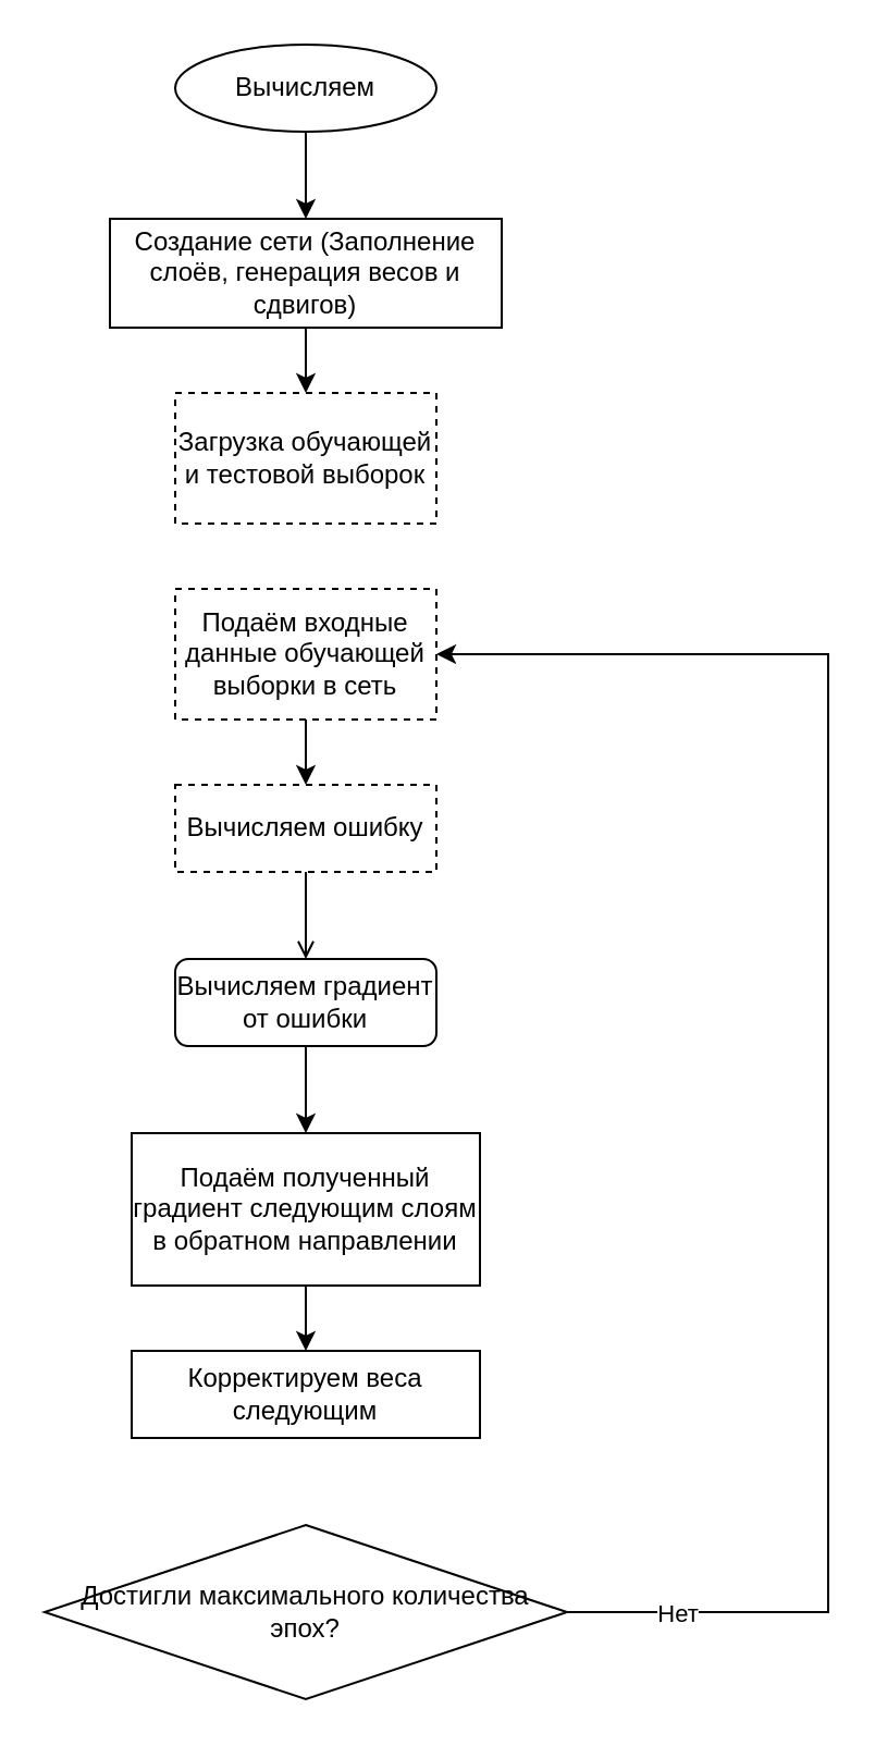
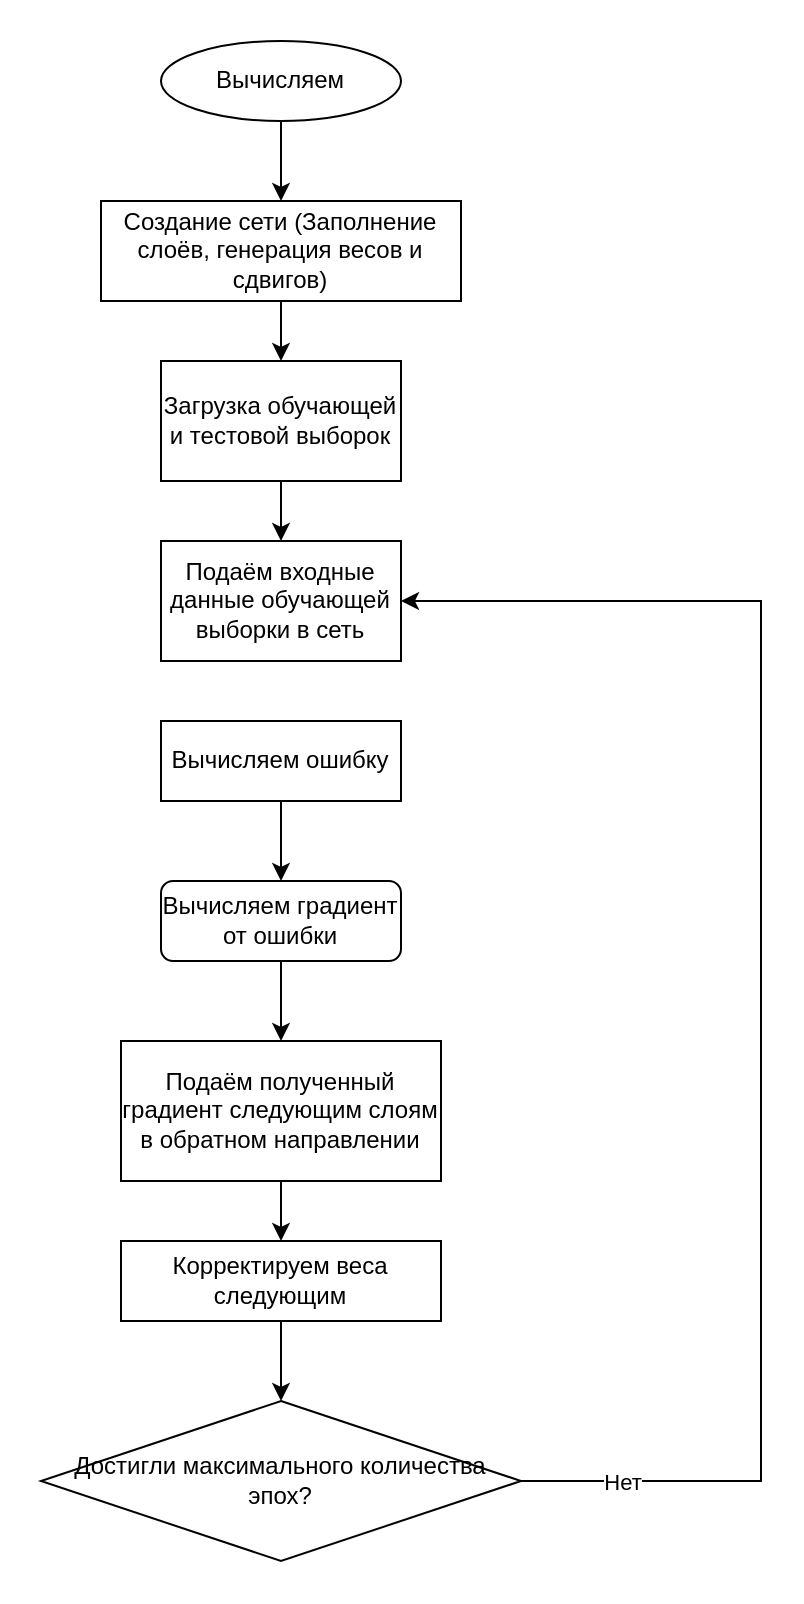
  <mxCell id="0" />
  <mxCell id="1" parent="0" />
  <mxCell id="2" value="" style="edgeStyle=orthogonalEdgeStyle;rounded=0;orthogonalLoop=1;jettySize=auto;html=1;" edge="1" parent="1" source="3" target="5"><mxGeometry relative="1" as="geometry" /></mxCell>
  <mxCell id="3" value="Вычисляем" style="ellipse;whiteSpace=wrap;html=1;" vertex="1" parent="1"><mxGeometry x="80" y="20" width="120" height="40" as="geometry" /></mxCell>
  <mxCell id="4" value="" style="edgeStyle=orthogonalEdgeStyle;rounded=0;orthogonalLoop=1;jettySize=auto;html=1;" edge="1" parent="1" source="5" target="7"><mxGeometry relative="1" as="geometry" /></mxCell>
  <mxCell id="5" value="Создание сети (Заполнение слоёв, генерация весов и сдвигов)" style="rounded=0;whiteSpace=wrap;html=1;" vertex="1" parent="1"><mxGeometry x="50" y="100" width="180" height="50" as="geometry" /></mxCell>
- <mxCell id="7" value="Загрузка обучающей и тестовой выборок" style="rounded=0;whiteSpace=wrap;html=1;dashed=1;" vertex="1" parent="1"><mxGeometry x="80" y="180" width="120" height="60" as="geometry" /></mxCell>
- <mxCell id="8" value="" style="edgeStyle=orthogonalEdgeStyle;rounded=0;orthogonalLoop=1;jettySize=auto;html=1;" edge="1" parent="1" source="9" target="11"><mxGeometry relative="1" as="geometry" /></mxCell>
- <mxCell id="9" value="Подаём входные данные обучающей выборки в сеть" style="rounded=0;whiteSpace=wrap;html=1;dashed=1;" vertex="1" parent="1"><mxGeometry x="80" y="270" width="120" height="60" as="geometry" /></mxCell>
- <mxCell id="10" value="" style="edgeStyle=orthogonalEdgeStyle;rounded=0;orthogonalLoop=1;jettySize=auto;html=1;endArrow=open;" edge="1" parent="1" source="11" target="13"><mxGeometry relative="1" as="geometry" /></mxCell>
- <mxCell id="11" value="Вычисляем ошибку" style="rounded=0;whiteSpace=wrap;html=1;dashed=1;" vertex="1" parent="1"><mxGeometry x="80" y="360" width="120" height="40" as="geometry" /></mxCell>
+ <mxCell id="6" value="" style="edgeStyle=orthogonalEdgeStyle;rounded=0;orthogonalLoop=1;jettySize=auto;html=1;" edge="1" parent="1" source="7" target="9"><mxGeometry relative="1" as="geometry" /></mxCell>
+ <mxCell id="7" value="Загрузка обучающей и тестовой выборок" style="rounded=0;whiteSpace=wrap;html=1;" vertex="1" parent="1"><mxGeometry x="80" y="180" width="120" height="60" as="geometry" /></mxCell>
+ <mxCell id="9" value="Подаём входные данные обучающей выборки в сеть" style="rounded=0;whiteSpace=wrap;html=1;" vertex="1" parent="1"><mxGeometry x="80" y="270" width="120" height="60" as="geometry" /></mxCell>
+ <mxCell id="10" value="" style="edgeStyle=orthogonalEdgeStyle;rounded=0;orthogonalLoop=1;jettySize=auto;html=1;" edge="1" parent="1" source="11" target="13"><mxGeometry relative="1" as="geometry" /></mxCell>
+ <mxCell id="11" value="Вычисляем ошибку" style="rounded=0;whiteSpace=wrap;html=1;" vertex="1" parent="1"><mxGeometry x="80" y="360" width="120" height="40" as="geometry" /></mxCell>
  <mxCell id="12" value="" style="edgeStyle=orthogonalEdgeStyle;rounded=0;orthogonalLoop=1;jettySize=auto;html=1;" edge="1" parent="1" source="13" target="15"><mxGeometry relative="1" as="geometry" /></mxCell>
  <mxCell id="13" value="Вычисляем градиент от ошибки" style="whiteSpace=wrap;html=1;rounded=1;" vertex="1" parent="1"><mxGeometry x="80" y="440" width="120" height="40" as="geometry" /></mxCell>
  <mxCell id="14" value="" style="edgeStyle=orthogonalEdgeStyle;rounded=0;orthogonalLoop=1;jettySize=auto;html=1;" edge="1" parent="1" source="15" target="17"><mxGeometry relative="1" as="geometry" /></mxCell>
  <mxCell id="15" value="Подаём полученный градиент следующим слоям в обратном направлении" style="rounded=0;whiteSpace=wrap;html=1;" vertex="1" parent="1"><mxGeometry x="60" y="520" width="160" height="70" as="geometry" /></mxCell>
+ <mxCell id="16" value="" style="edgeStyle=orthogonalEdgeStyle;rounded=0;orthogonalLoop=1;jettySize=auto;html=1;" edge="1" parent="1" source="17" target="20"><mxGeometry relative="1" as="geometry" /></mxCell>
  <mxCell id="17" value="Корректируем веса следующим" style="rounded=0;whiteSpace=wrap;html=1;" vertex="1" parent="1"><mxGeometry x="60" y="620" width="160" height="40" as="geometry" /></mxCell>
  <mxCell id="18" style="edgeStyle=orthogonalEdgeStyle;rounded=0;orthogonalLoop=1;jettySize=auto;html=1;entryX=1;entryY=0.5;entryDx=0;entryDy=0;" edge="1" parent="1" source="20" target="9"><mxGeometry relative="1" as="geometry"><mxPoint x="450" y="320" as="targetPoint" /><Array as="points"><mxPoint x="380" y="740" /><mxPoint x="380" y="300" /></Array></mxGeometry></mxCell>
  <mxCell id="19" value="Нет" style="edgeLabel;html=1;align=center;verticalAlign=middle;resizable=0;points=[];" vertex="1" connectable="0" parent="18"><mxGeometry x="-0.865" relative="1" as="geometry"><mxPoint as="offset" /></mxGeometry></mxCell>
  <mxCell id="20" value="Достигли максимального количества эпох?" style="rhombus;whiteSpace=wrap;html=1;" vertex="1" parent="1"><mxGeometry x="20" y="700" width="240" height="80" as="geometry" /></mxCell>
